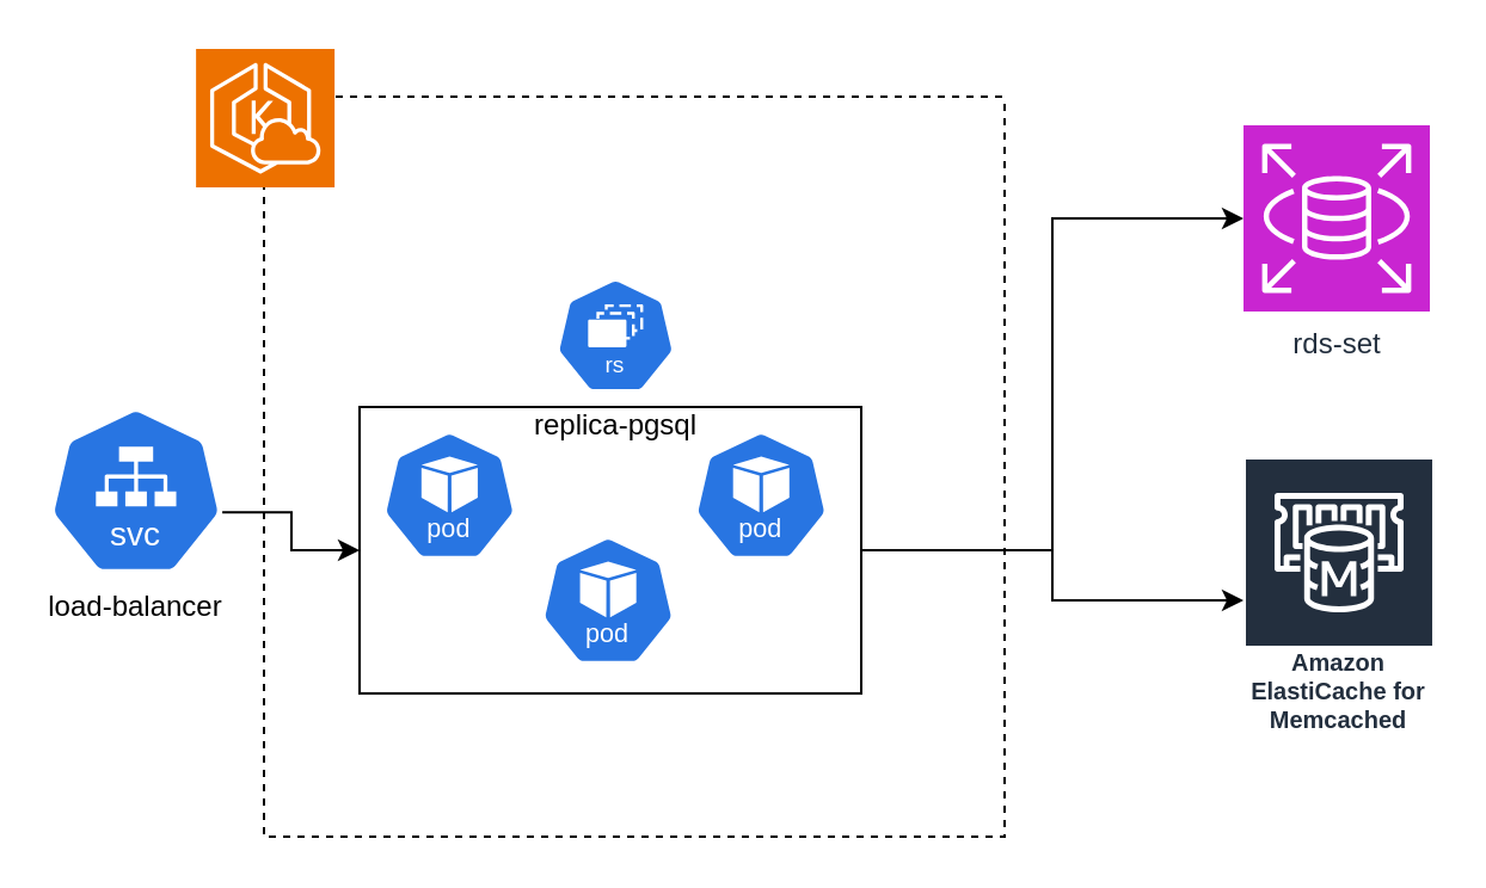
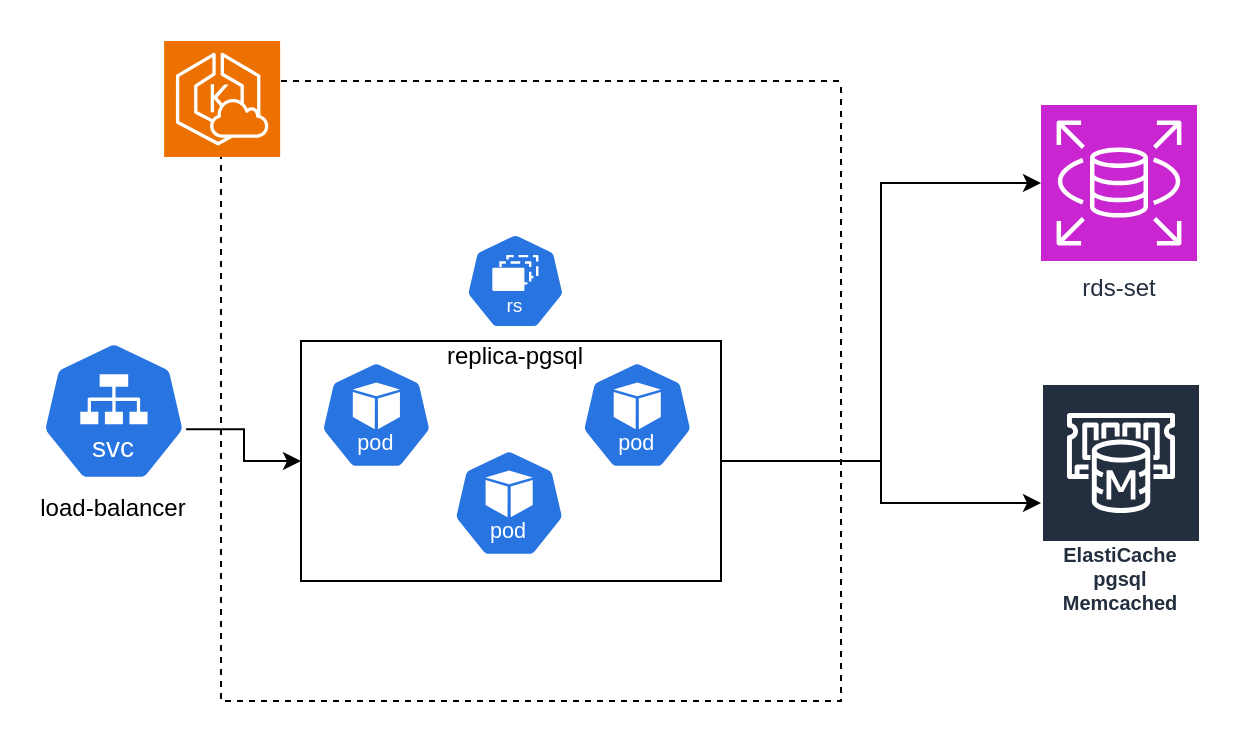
  <mxCell id="0" />
  <mxCell id="1" parent="0" />
  <mxCell id="2" value="" style="swimlane;whiteSpace=wrap;html=1;startSize=0;dashed=1;" vertex="1" parent="1"><mxGeometry x="110" y="40" width="310" height="310" as="geometry" /></mxCell>
  <mxCell id="3" value="replica-pgsql" style="aspect=fixed;sketch=0;html=1;dashed=0;whitespace=wrap;verticalLabelPosition=bottom;verticalAlign=top;fillColor=#2875E2;strokeColor=#ffffff;points=[[0.005,0.63,0],[0.1,0.2,0],[0.9,0.2,0],[0.5,0,0],[0.995,0.63,0],[0.72,0.99,0],[0.5,1,0],[0.28,0.99,0]];shape=mxgraph.kubernetes.icon2;kubernetesLabel=1;prIcon=rs" vertex="1" parent="2"><mxGeometry x="122.19" y="76" width="50" height="48" as="geometry" /></mxCell>
  <mxCell id="4" value="" style="rounded=0;whiteSpace=wrap;html=1;fillColor=none;" vertex="1" parent="2"><mxGeometry x="40" y="130" width="210" height="120" as="geometry" /></mxCell>
  <mxCell id="5" value="" style="aspect=fixed;sketch=0;html=1;dashed=0;whitespace=wrap;verticalLabelPosition=bottom;verticalAlign=top;fillColor=#2875E2;strokeColor=#ffffff;points=[[0.005,0.63,0],[0.1,0.2,0],[0.9,0.2,0],[0.5,0,0],[0.995,0.63,0],[0.72,0.99,0],[0.5,1,0],[0.28,0.99,0]];shape=mxgraph.kubernetes.icon2;kubernetesLabel=1;prIcon=pod" vertex="1" parent="2"><mxGeometry x="180" y="140" width="56.25" height="54" as="geometry" /></mxCell>
  <mxCell id="6" value="" style="aspect=fixed;sketch=0;html=1;dashed=0;whitespace=wrap;verticalLabelPosition=bottom;verticalAlign=top;fillColor=#2875E2;strokeColor=#ffffff;points=[[0.005,0.63,0],[0.1,0.2,0],[0.9,0.2,0],[0.5,0,0],[0.995,0.63,0],[0.72,0.99,0],[0.5,1,0],[0.28,0.99,0]];shape=mxgraph.kubernetes.icon2;kubernetesLabel=1;prIcon=pod" vertex="1" parent="2"><mxGeometry x="49.56" y="140" width="56.25" height="54" as="geometry" /></mxCell>
  <mxCell id="7" value="" style="aspect=fixed;sketch=0;html=1;dashed=0;whitespace=wrap;verticalLabelPosition=bottom;verticalAlign=top;fillColor=#2875E2;strokeColor=#ffffff;points=[[0.005,0.63,0],[0.1,0.2,0],[0.9,0.2,0],[0.5,0,0],[0.995,0.63,0],[0.72,0.99,0],[0.5,1,0],[0.28,0.99,0]];shape=mxgraph.kubernetes.icon2;kubernetesLabel=1;prIcon=pod" vertex="1" parent="2"><mxGeometry x="115.94" y="184" width="56.25" height="54" as="geometry" /></mxCell>
  <mxCell id="8" value="" style="sketch=0;points=[[0,0,0],[0.25,0,0],[0.5,0,0],[0.75,0,0],[1,0,0],[0,1,0],[0.25,1,0],[0.5,1,0],[0.75,1,0],[1,1,0],[0,0.25,0],[0,0.5,0],[0,0.75,0],[1,0.25,0],[1,0.5,0],[1,0.75,0]];outlineConnect=0;fontColor=#232F3E;fillColor=#ED7100;strokeColor=#ffffff;dashed=0;verticalLabelPosition=bottom;verticalAlign=top;align=center;html=1;fontSize=12;fontStyle=0;aspect=fixed;shape=mxgraph.aws4.resourceIcon;resIcon=mxgraph.aws4.eks_cloud;" vertex="1" parent="2"><mxGeometry x="-28.44" y="-20" width="58" height="58" as="geometry" /></mxCell>
  <mxCell id="9" style="edgeStyle=orthogonalEdgeStyle;rounded=0;orthogonalLoop=1;jettySize=auto;html=1;exitX=0.995;exitY=0.63;exitDx=0;exitDy=0;exitPerimeter=0;entryX=0;entryY=0.5;entryDx=0;entryDy=0;" edge="1" parent="1" source="10" target="4"><mxGeometry relative="1" as="geometry" /></mxCell>
  <mxCell id="10" value="load-balancer" style="aspect=fixed;sketch=0;html=1;dashed=0;whitespace=wrap;verticalLabelPosition=bottom;verticalAlign=top;fillColor=#2875E2;strokeColor=#ffffff;points=[[0.005,0.63,0],[0.1,0.2,0],[0.9,0.2,0],[0.5,0,0],[0.995,0.63,0],[0.72,0.99,0],[0.5,1,0],[0.28,0.99,0]];shape=mxgraph.kubernetes.icon2;kubernetesLabel=1;prIcon=svc" vertex="1" parent="1"><mxGeometry x="20" y="170" width="72.92" height="70" as="geometry" /></mxCell>
  <mxCell id="11" value="rds-set" style="sketch=0;points=[[0,0,0],[0.25,0,0],[0.5,0,0],[0.75,0,0],[1,0,0],[0,1,0],[0.25,1,0],[0.5,1,0],[0.75,1,0],[1,1,0],[0,0.25,0],[0,0.5,0],[0,0.75,0],[1,0.25,0],[1,0.5,0],[1,0.75,0]];outlineConnect=0;fontColor=#232F3E;fillColor=#C925D1;strokeColor=#ffffff;dashed=0;verticalLabelPosition=bottom;verticalAlign=top;align=center;html=1;fontSize=12;fontStyle=0;aspect=fixed;shape=mxgraph.aws4.resourceIcon;resIcon=mxgraph.aws4.rds;" vertex="1" parent="1"><mxGeometry x="520" y="52" width="78" height="78" as="geometry" /></mxCell>
- <mxCell id="12" value="Amazon ElastiCache for Memcached" style="sketch=0;outlineConnect=0;fontColor=#232F3E;gradientColor=none;strokeColor=#ffffff;fillColor=#232F3E;dashed=0;verticalLabelPosition=middle;verticalAlign=bottom;align=center;html=1;whiteSpace=wrap;fontSize=10;fontStyle=1;spacing=3;shape=mxgraph.aws4.productIcon;prIcon=mxgraph.aws4.elasticache_for_memcached;" vertex="1" parent="1"><mxGeometry x="520" y="191" width="80" height="120" as="geometry" /></mxCell>
+ <mxCell id="12" value="Amazon ElastiCache pgsql Memcached" style="sketch=0;outlineConnect=0;fontColor=#232F3E;gradientColor=none;strokeColor=#ffffff;fillColor=#232F3E;dashed=0;verticalLabelPosition=middle;verticalAlign=bottom;align=center;html=1;whiteSpace=wrap;fontSize=10;fontStyle=1;spacing=3;shape=mxgraph.aws4.productIcon;prIcon=mxgraph.aws4.elasticache_for_memcached;" vertex="1" parent="1"><mxGeometry x="520" y="191" width="80" height="120" as="geometry" /></mxCell>
  <mxCell id="13" style="edgeStyle=orthogonalEdgeStyle;rounded=0;orthogonalLoop=1;jettySize=auto;html=1;exitX=1;exitY=0.5;exitDx=0;exitDy=0;entryX=0;entryY=0.5;entryDx=0;entryDy=0;entryPerimeter=0;" edge="1" parent="1" source="4" target="11"><mxGeometry relative="1" as="geometry" /></mxCell>
  <mxCell id="14" style="edgeStyle=orthogonalEdgeStyle;rounded=0;orthogonalLoop=1;jettySize=auto;html=1;exitX=1;exitY=0.5;exitDx=0;exitDy=0;" edge="1" parent="1" source="4" target="12"><mxGeometry relative="1" as="geometry" /></mxCell>
